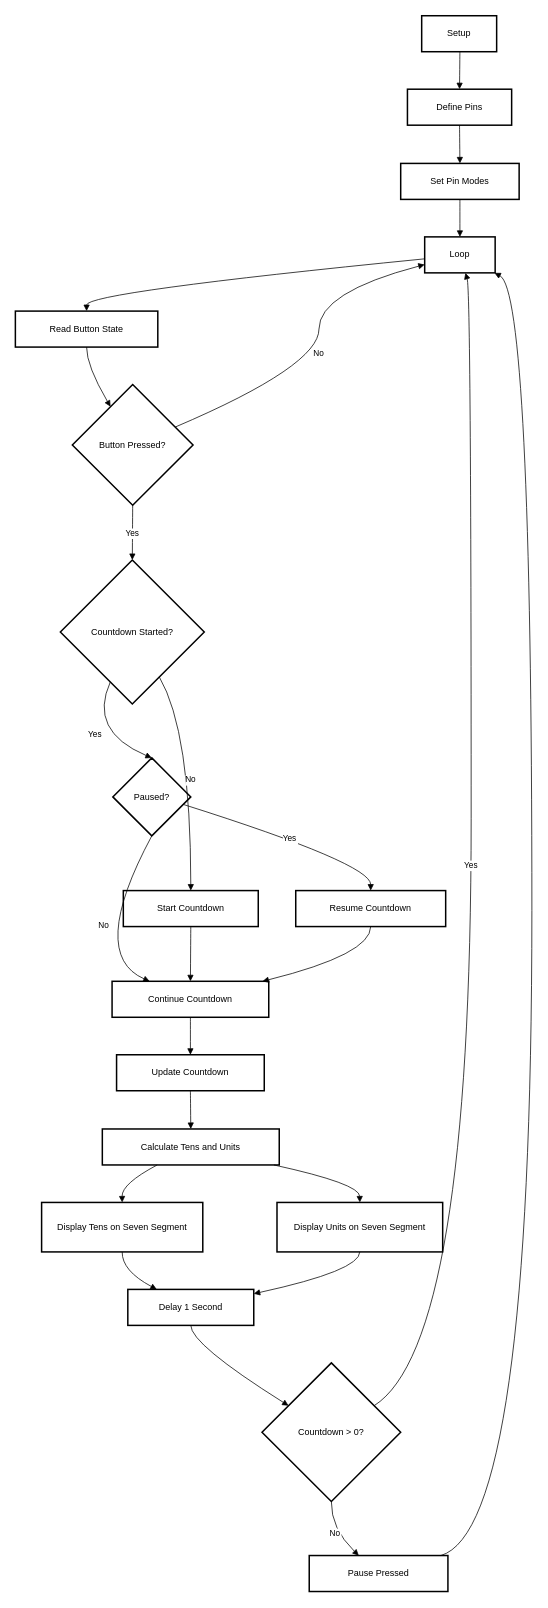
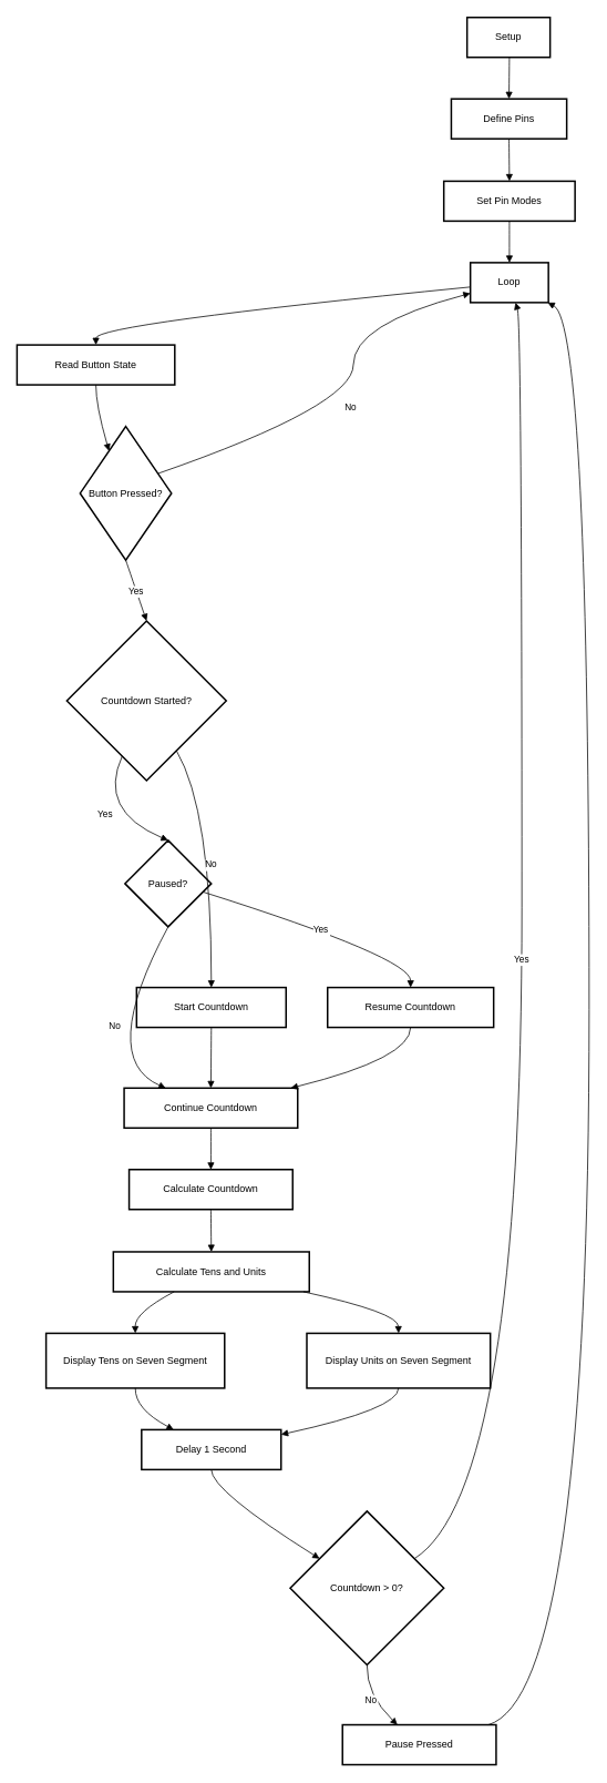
  <mxCell id="0" />
  <mxCell id="1" parent="0" />
  <mxCell id="2" value="Setup" style="whiteSpace=wrap;strokeWidth=2;" vertex="1" parent="1"><mxGeometry x="562" y="20" width="100" height="48" as="geometry" /></mxCell>
  <mxCell id="3" value="Define Pins" style="whiteSpace=wrap;strokeWidth=2;" vertex="1" parent="1"><mxGeometry x="543" y="118" width="139" height="48" as="geometry" /></mxCell>
  <mxCell id="4" value="Set Pin Modes" style="whiteSpace=wrap;strokeWidth=2;" vertex="1" parent="1"><mxGeometry x="534" y="217" width="158" height="48" as="geometry" /></mxCell>
  <mxCell id="5" value="Loop" style="whiteSpace=wrap;strokeWidth=2;" vertex="1" parent="1"><mxGeometry x="566" y="315" width="94" height="48" as="geometry" /></mxCell>
  <mxCell id="6" value="Read Button State" style="whiteSpace=wrap;strokeWidth=2;" vertex="1" parent="1"><mxGeometry x="20" y="414" width="190" height="48" as="geometry" /></mxCell>
- <mxCell id="7" value="Button Pressed?" style="rhombus;strokeWidth=2;whiteSpace=wrap;" vertex="1" parent="1"><mxGeometry x="96" y="512" width="161" height="161" as="geometry" /></mxCell>
+ <mxCell id="7" value="Button Pressed?" style="rhombus;strokeWidth=2;whiteSpace=wrap;" vertex="1" parent="1"><mxGeometry x="96" y="512" width="110" height="161" as="geometry" /></mxCell>
  <mxCell id="8" value="Countdown Started?" style="rhombus;strokeWidth=2;whiteSpace=wrap;" vertex="1" parent="1"><mxGeometry x="80" y="746" width="192" height="192" as="geometry" /></mxCell>
  <mxCell id="9" value="Start Countdown" style="whiteSpace=wrap;strokeWidth=2;" vertex="1" parent="1"><mxGeometry x="164" y="1187" width="180" height="48" as="geometry" /></mxCell>
  <mxCell id="10" value="Paused?" style="rhombus;strokeWidth=2;whiteSpace=wrap;" vertex="1" parent="1"><mxGeometry x="150" y="1010" width="104" height="104" as="geometry" /></mxCell>
  <mxCell id="11" value="Resume Countdown" style="whiteSpace=wrap;strokeWidth=2;" vertex="1" parent="1"><mxGeometry x="394" y="1187" width="200" height="48" as="geometry" /></mxCell>
  <mxCell id="12" value="Continue Countdown" style="whiteSpace=wrap;strokeWidth=2;" vertex="1" parent="1"><mxGeometry x="149" y="1308" width="209" height="48" as="geometry" /></mxCell>
- <mxCell id="13" value="Update Countdown" style="whiteSpace=wrap;strokeWidth=2;" vertex="1" parent="1"><mxGeometry x="155" y="1406" width="197" height="48" as="geometry" /></mxCell>
+ <mxCell id="13" value="Calculate Countdown" style="whiteSpace=wrap;strokeWidth=2;" vertex="1" parent="1"><mxGeometry x="155" y="1406" width="197" height="48" as="geometry" /></mxCell>
  <mxCell id="14" value="Calculate Tens and Units" style="whiteSpace=wrap;strokeWidth=2;" vertex="1" parent="1"><mxGeometry x="136" y="1505" width="236" height="48" as="geometry" /></mxCell>
  <mxCell id="15" value="Display Tens on Seven Segment" style="whiteSpace=wrap;strokeWidth=2;" vertex="1" parent="1"><mxGeometry x="55" y="1603" width="215" height="66" as="geometry" /></mxCell>
  <mxCell id="16" value="Display Units on Seven Segment" style="whiteSpace=wrap;strokeWidth=2;" vertex="1" parent="1"><mxGeometry x="369" y="1603" width="221" height="66" as="geometry" /></mxCell>
  <mxCell id="17" value="Delay 1 Second" style="whiteSpace=wrap;strokeWidth=2;" vertex="1" parent="1"><mxGeometry x="170" y="1719" width="168" height="48" as="geometry" /></mxCell>
  <mxCell id="18" value="Countdown &gt; 0?" style="rhombus;strokeWidth=2;whiteSpace=wrap;" vertex="1" parent="1"><mxGeometry x="349" y="1817" width="185" height="185" as="geometry" /></mxCell>
  <mxCell id="19" value="Pause Pressed" style="whiteSpace=wrap;strokeWidth=2;" vertex="1" parent="1"><mxGeometry x="412" y="2074" width="185" height="48" as="geometry" /></mxCell>
  <mxCell id="20" value="" style="curved=1;startArrow=none;endArrow=block;exitX=0.51;exitY=1.01;entryX=0.5;entryY=0.01;rounded=0;" edge="1" parent="1" source="2" target="3"><mxGeometry relative="1" as="geometry"><Array as="points" /></mxGeometry></mxCell>
  <mxCell id="21" value="" style="curved=1;startArrow=none;endArrow=block;exitX=0.5;exitY=1.02;entryX=0.5;entryY=0;rounded=0;" edge="1" parent="1" source="3" target="4"><mxGeometry relative="1" as="geometry"><Array as="points" /></mxGeometry></mxCell>
  <mxCell id="22" value="" style="curved=1;startArrow=none;endArrow=block;exitX=0.5;exitY=1;entryX=0.5;entryY=0;rounded=0;" edge="1" parent="1" source="4" target="5"><mxGeometry relative="1" as="geometry"><Array as="points" /></mxGeometry></mxCell>
  <mxCell id="23" value="" style="curved=1;startArrow=none;endArrow=block;exitX=0;exitY=0.61;entryX=0.5;entryY=-0.01;rounded=0;" edge="1" parent="1" source="5" target="6"><mxGeometry relative="1" as="geometry"><Array as="points"><mxPoint x="115" y="389" /></Array></mxGeometry></mxCell>
  <mxCell id="24" value="" style="curved=1;startArrow=none;endArrow=block;exitX=0.5;exitY=1;entryX=0.21;entryY=0;rounded=0;" edge="1" parent="1" source="6" target="7"><mxGeometry relative="1" as="geometry"><Array as="points"><mxPoint x="115" y="487" /></Array></mxGeometry></mxCell>
  <mxCell id="25" value="Yes" style="curved=1;startArrow=none;endArrow=block;exitX=0.5;exitY=1;entryX=0.5;entryY=0;rounded=0;" edge="1" parent="1" source="7" target="8"><mxGeometry relative="1" as="geometry"><Array as="points" /></mxGeometry></mxCell>
  <mxCell id="26" value="No" style="curved=1;startArrow=none;endArrow=block;exitX=1;exitY=0.29;entryX=0;entryY=0.77;rounded=0;" edge="1" parent="1" source="7" target="5"><mxGeometry relative="1" as="geometry"><Array as="points"><mxPoint x="425" y="487" /><mxPoint x="425" y="389" /></Array></mxGeometry></mxCell>
  <mxCell id="27" value="No" style="curved=1;startArrow=none;endArrow=block;exitX=0.8;exitY=1;entryX=0.5;entryY=0;rounded=0;" edge="1" parent="1" source="8" target="9"><mxGeometry relative="1" as="geometry"><Array as="points"><mxPoint x="254" y="974" /></Array></mxGeometry></mxCell>
  <mxCell id="28" value="Yes" style="curved=1;startArrow=none;endArrow=block;exitX=0.28;exitY=1;entryX=0.5;entryY=0;rounded=0;" edge="1" parent="1" source="8" target="10"><mxGeometry relative="1" as="geometry"><Array as="points"><mxPoint x="117" y="974" /></Array></mxGeometry></mxCell>
  <mxCell id="29" value="Yes" style="curved=1;startArrow=none;endArrow=block;exitX=1;exitY=0.62;entryX=0.5;entryY=0;rounded=0;" edge="1" parent="1" source="10" target="11"><mxGeometry relative="1" as="geometry"><Array as="points"><mxPoint x="494" y="1151" /></Array></mxGeometry></mxCell>
  <mxCell id="30" value="No" style="curved=1;startArrow=none;endArrow=block;exitX=0.5;exitY=1.01;entryX=0.24;entryY=0;rounded=0;" edge="1" parent="1" source="10" target="12"><mxGeometry relative="1" as="geometry"><Array as="points"><mxPoint x="117" y="1272" /></Array></mxGeometry></mxCell>
  <mxCell id="31" value="" style="curved=1;startArrow=none;endArrow=block;exitX=0.5;exitY=1.01;entryX=0.5;entryY=0;rounded=0;" edge="1" parent="1" source="9" target="12"><mxGeometry relative="1" as="geometry"><Array as="points" /></mxGeometry></mxCell>
  <mxCell id="32" value="" style="curved=1;startArrow=none;endArrow=block;exitX=0.5;exitY=1.01;entryX=0.96;entryY=0;rounded=0;" edge="1" parent="1" source="11" target="12"><mxGeometry relative="1" as="geometry"><Array as="points"><mxPoint x="494" y="1272" /></Array></mxGeometry></mxCell>
  <mxCell id="33" value="" style="curved=1;startArrow=none;endArrow=block;exitX=0.5;exitY=1;entryX=0.5;entryY=0;rounded=0;" edge="1" parent="1" source="12" target="13"><mxGeometry relative="1" as="geometry"><Array as="points" /></mxGeometry></mxCell>
  <mxCell id="34" value="" style="curved=1;startArrow=none;endArrow=block;exitX=0.5;exitY=1.01;entryX=0.5;entryY=-0.01;rounded=0;" edge="1" parent="1" source="13" target="14"><mxGeometry relative="1" as="geometry"><Array as="points" /></mxGeometry></mxCell>
  <mxCell id="35" value="" style="curved=1;startArrow=none;endArrow=block;exitX=0.31;exitY=1;entryX=0.5;entryY=0;rounded=0;" edge="1" parent="1" source="14" target="15"><mxGeometry relative="1" as="geometry"><Array as="points"><mxPoint x="162" y="1578" /></Array></mxGeometry></mxCell>
  <mxCell id="36" value="" style="curved=1;startArrow=none;endArrow=block;exitX=0.97;exitY=1;entryX=0.5;entryY=0;rounded=0;" edge="1" parent="1" source="14" target="16"><mxGeometry relative="1" as="geometry"><Array as="points"><mxPoint x="479" y="1578" /></Array></mxGeometry></mxCell>
  <mxCell id="37" value="" style="curved=1;startArrow=none;endArrow=block;exitX=0.5;exitY=1;entryX=0.23;entryY=0;rounded=0;" edge="1" parent="1" source="15" target="17"><mxGeometry relative="1" as="geometry"><Array as="points"><mxPoint x="162" y="1694" /></Array></mxGeometry></mxCell>
  <mxCell id="38" value="" style="curved=1;startArrow=none;endArrow=block;exitX=0.5;exitY=1;entryX=1;entryY=0.12;rounded=0;" edge="1" parent="1" source="16" target="17"><mxGeometry relative="1" as="geometry"><Array as="points"><mxPoint x="479" y="1694" /></Array></mxGeometry></mxCell>
  <mxCell id="39" value="" style="curved=1;startArrow=none;endArrow=block;exitX=0.5;exitY=1.01;entryX=0;entryY=0.19;rounded=0;" edge="1" parent="1" source="17" target="18"><mxGeometry relative="1" as="geometry"><Array as="points"><mxPoint x="254" y="1792" /></Array></mxGeometry></mxCell>
  <mxCell id="40" value="Yes" style="curved=1;startArrow=none;endArrow=block;exitX=1;exitY=0.19;entryX=0.58;entryY=1.01;rounded=0;" edge="1" parent="1" source="18" target="5"><mxGeometry relative="1" as="geometry"><Array as="points"><mxPoint x="628" y="1792" /><mxPoint x="628" y="389" /></Array></mxGeometry></mxCell>
  <mxCell id="41" value="No" style="curved=1;startArrow=none;endArrow=block;exitX=0.5;exitY=1;entryX=0.36;entryY=0.01;rounded=0;" edge="1" parent="1" source="18" target="19"><mxGeometry relative="1" as="geometry"><Array as="points"><mxPoint x="441" y="2038" /></Array></mxGeometry></mxCell>
  <mxCell id="42" value="" style="curved=1;startArrow=none;endArrow=block;exitX=0.94;exitY=0.01;entryX=1;entryY=1.01;rounded=0;" edge="1" parent="1" source="19" target="5"><mxGeometry relative="1" as="geometry"><Array as="points"><mxPoint x="709" y="2038" /><mxPoint x="709" y="389" /></Array></mxGeometry></mxCell>
